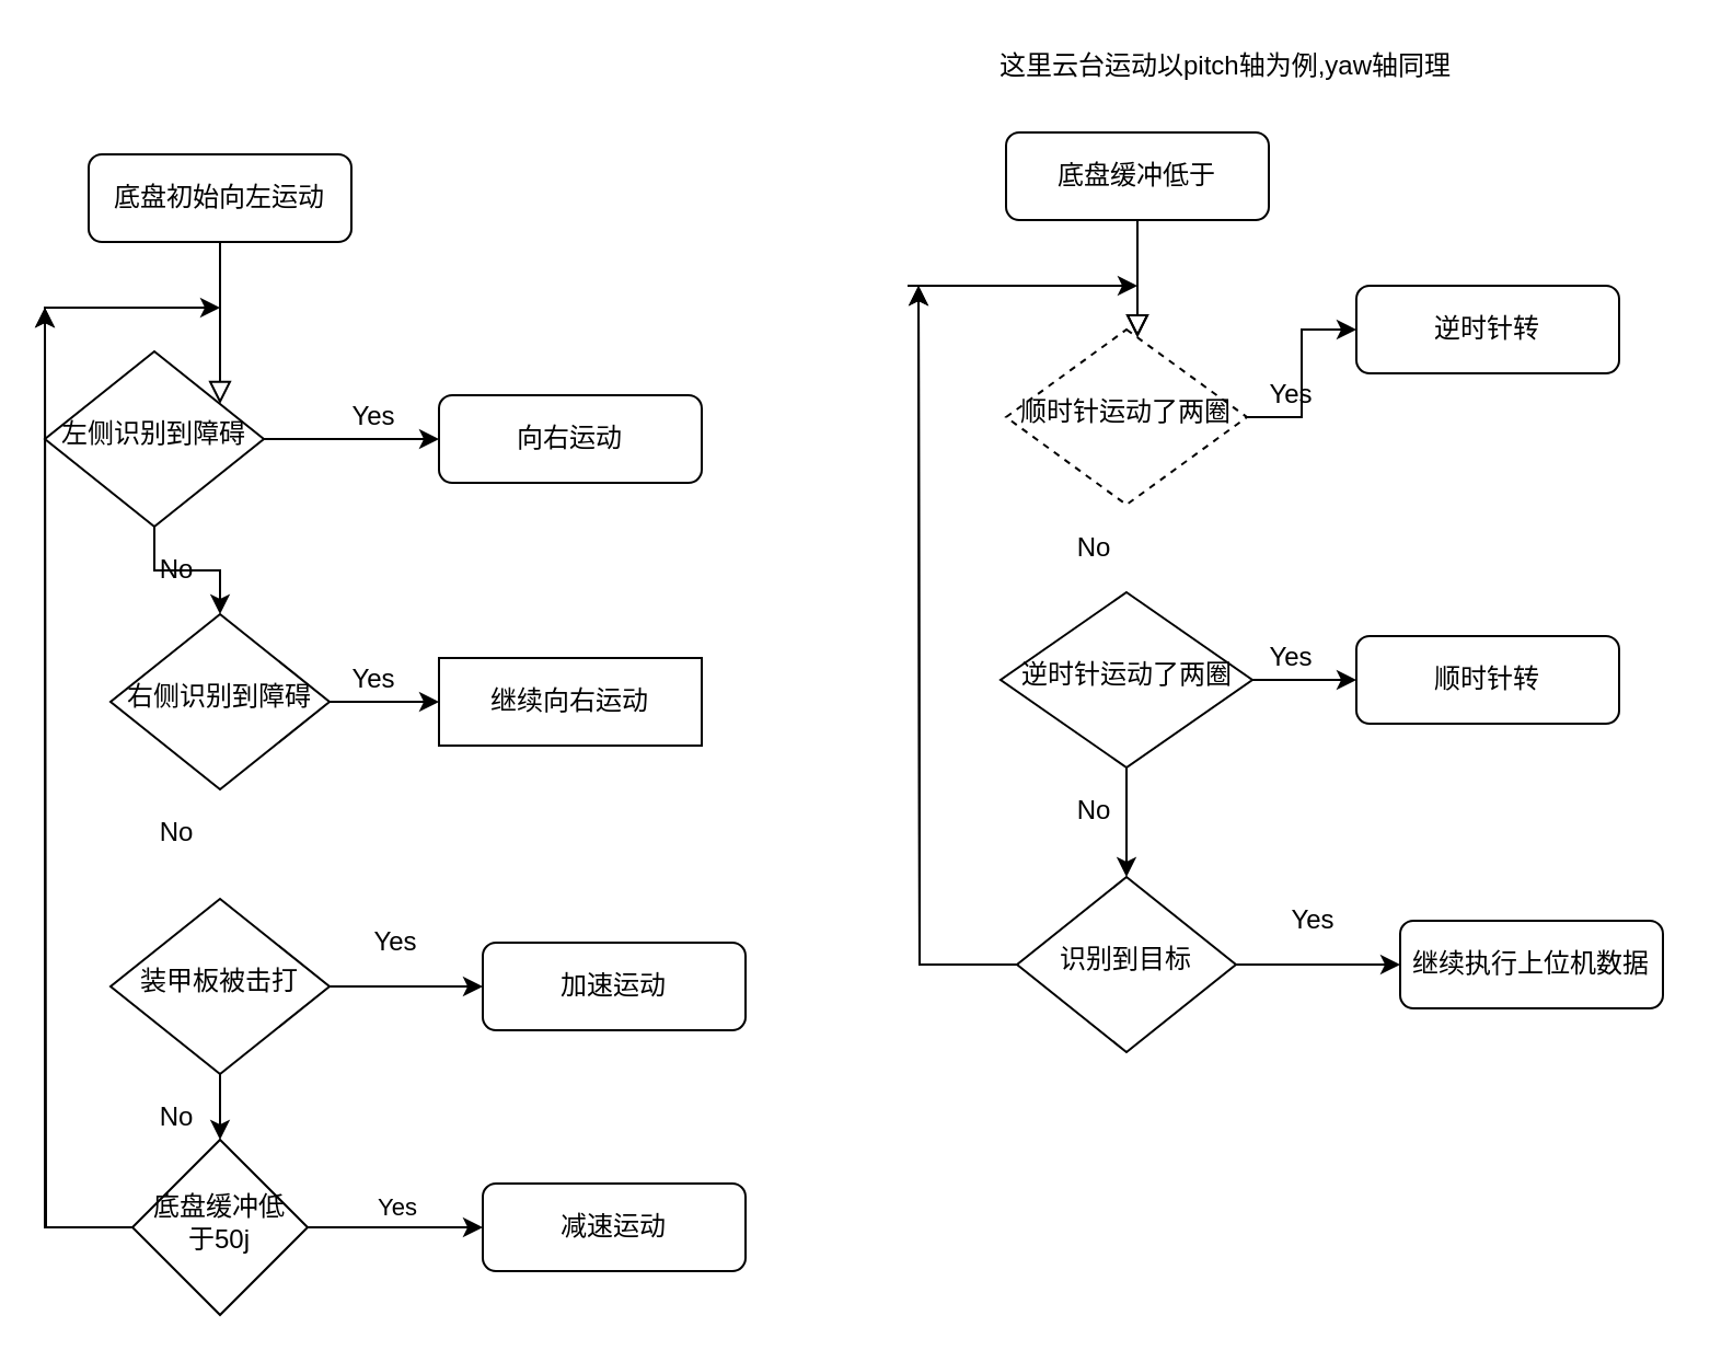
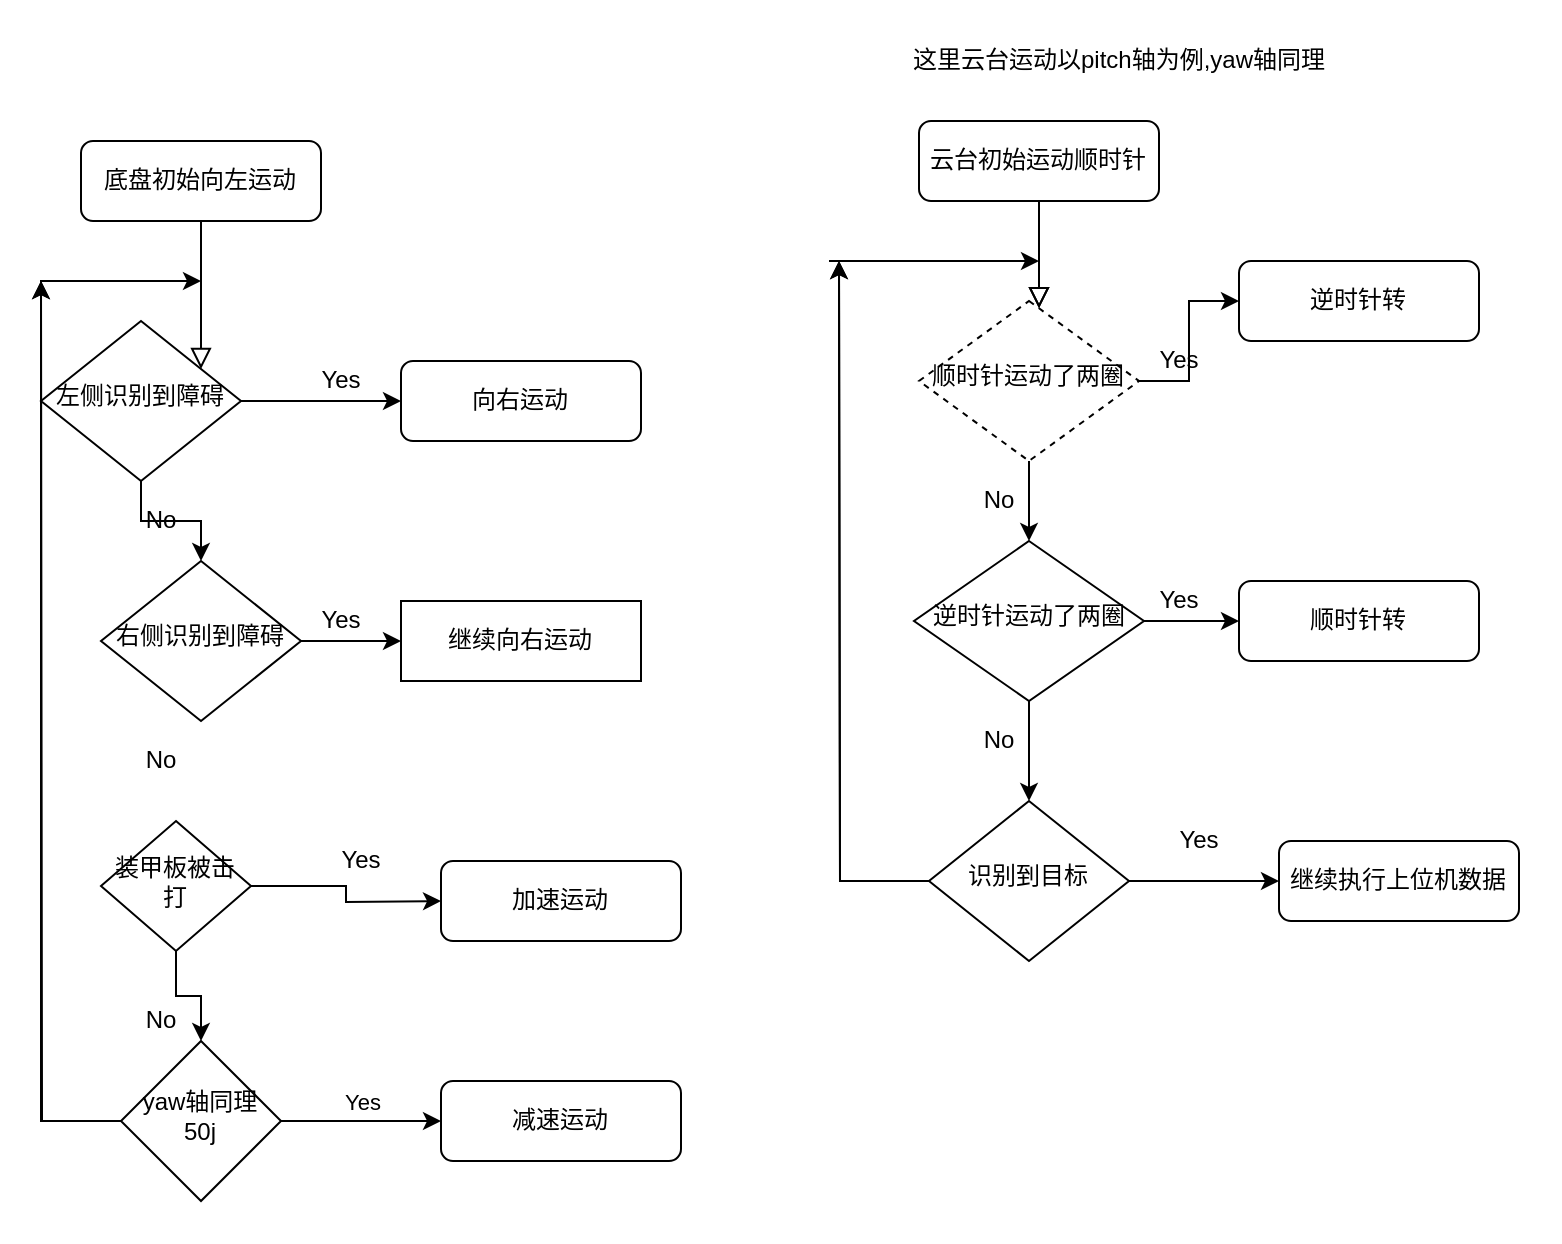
  <mxCell id="0" />
  <mxCell id="1" parent="0" />
  <mxCell id="2" value="" style="rounded=0;html=1;jettySize=auto;orthogonalLoop=1;fontSize=11;endArrow=block;endFill=0;endSize=8;strokeWidth=1;shadow=0;labelBackgroundColor=none;edgeStyle=orthogonalEdgeStyle;" parent="1" source="3" target="6" edge="1"><mxGeometry relative="1" as="geometry"><Array as="points"><mxPoint x="100" y="140" /><mxPoint x="100" y="140" /></Array></mxGeometry></mxCell>
  <mxCell id="3" value="底盘初始向左运动" style="rounded=1;whiteSpace=wrap;html=1;fontSize=12;glass=0;strokeWidth=1;shadow=0;" parent="1" vertex="1"><mxGeometry x="40" y="70" width="120" height="40" as="geometry" /></mxCell>
  <mxCell id="4" value="" style="edgeStyle=orthogonalEdgeStyle;rounded=0;orthogonalLoop=1;jettySize=auto;html=1;" edge="1" parent="1" source="6" target="7"><mxGeometry relative="1" as="geometry" /></mxCell>
  <mxCell id="5" value="" style="edgeStyle=orthogonalEdgeStyle;rounded=0;orthogonalLoop=1;jettySize=auto;html=1;" edge="1" parent="1" source="6" target="9"><mxGeometry relative="1" as="geometry" /></mxCell>
  <mxCell id="6" value="左侧识别到障碍" style="rhombus;whiteSpace=wrap;html=1;shadow=0;fontFamily=Helvetica;fontSize=12;align=center;strokeWidth=1;spacing=6;spacingTop=-4;" parent="1" vertex="1"><mxGeometry x="20" y="160" width="100" height="80" as="geometry" /></mxCell>
  <mxCell id="7" value="向右运动" style="rounded=1;whiteSpace=wrap;html=1;fontSize=12;glass=0;strokeWidth=1;shadow=0;" parent="1" vertex="1"><mxGeometry x="200" y="180" width="120" height="40" as="geometry" /></mxCell>
  <mxCell id="8" value="" style="edgeStyle=orthogonalEdgeStyle;rounded=0;orthogonalLoop=1;jettySize=auto;html=1;" edge="1" parent="1" source="9" target="10"><mxGeometry relative="1" as="geometry" /></mxCell>
  <mxCell id="9" value="右侧识别到障碍" style="rhombus;whiteSpace=wrap;html=1;shadow=0;fontFamily=Helvetica;fontSize=12;align=center;strokeWidth=1;spacing=6;spacingTop=-4;" parent="1" vertex="1"><mxGeometry x="50" y="280" width="100" height="80" as="geometry" /></mxCell>
  <mxCell id="10" value="继续向右运动" style="whiteSpace=wrap;html=1;fontSize=12;glass=0;strokeWidth=1;shadow=0;rounded=0;" parent="1" vertex="1"><mxGeometry x="200" y="300" width="120" height="40" as="geometry" /></mxCell>
  <mxCell id="11" value="" style="edgeStyle=orthogonalEdgeStyle;rounded=0;orthogonalLoop=1;jettySize=auto;html=1;" edge="1" parent="1" source="13" target="19"><mxGeometry relative="1" as="geometry" /></mxCell>
  <mxCell id="12" value="" style="edgeStyle=orthogonalEdgeStyle;rounded=0;orthogonalLoop=1;jettySize=auto;html=1;" edge="1" parent="1" source="13"><mxGeometry relative="1" as="geometry"><mxPoint x="220" y="450" as="targetPoint" /></mxGeometry></mxCell>
- <mxCell id="13" value="装甲板被击打" style="rhombus;whiteSpace=wrap;html=1;shadow=0;fontFamily=Helvetica;fontSize=12;align=center;strokeWidth=1;spacing=6;spacingTop=-4;" vertex="1" parent="1"><mxGeometry x="50" y="410" width="100" height="80" as="geometry" /></mxCell>
+ <mxCell id="13" value="装甲板被击打" style="rhombus;whiteSpace=wrap;html=1;shadow=0;fontFamily=Helvetica;fontSize=12;align=center;strokeWidth=1;spacing=6;spacingTop=-4;" vertex="1" parent="1"><mxGeometry x="50" y="410" width="75" height="65" as="geometry" /></mxCell>
  <mxCell id="14" value="Yes" style="text;html=1;align=center;verticalAlign=middle;resizable=0;points=[];autosize=1;strokeColor=none;" vertex="1" parent="1"><mxGeometry x="150" y="300" width="40" height="20" as="geometry" /></mxCell>
  <mxCell id="15" value="No" style="text;html=1;align=center;verticalAlign=middle;resizable=0;points=[];autosize=1;strokeColor=none;" vertex="1" parent="1"><mxGeometry x="65" y="370" width="30" height="20" as="geometry" /></mxCell>
  <mxCell id="16" value="" style="edgeStyle=orthogonalEdgeStyle;rounded=0;orthogonalLoop=1;jettySize=auto;html=1;" edge="1" parent="1" source="19" target="25"><mxGeometry relative="1" as="geometry" /></mxCell>
  <mxCell id="17" value="Yes" style="edgeLabel;html=1;align=center;verticalAlign=middle;resizable=0;points=[];" vertex="1" connectable="0" parent="16"><mxGeometry x="-0.216" y="-1" relative="1" as="geometry"><mxPoint x="9" y="-11" as="offset" /></mxGeometry></mxCell>
  <mxCell id="18" style="edgeStyle=orthogonalEdgeStyle;rounded=0;orthogonalLoop=1;jettySize=auto;html=1;" edge="1" parent="1" source="19"><mxGeometry relative="1" as="geometry"><mxPoint x="20" y="140" as="targetPoint" /></mxGeometry></mxCell>
- <mxCell id="19" value="底盘缓冲低于50j" style="rhombus;whiteSpace=wrap;html=1;shadow=0;strokeWidth=1;spacing=6;spacingTop=-4;" vertex="1" parent="1"><mxGeometry x="60" y="520" width="80" height="80" as="geometry" /></mxCell>
+ <mxCell id="19" value="yaw轴同理50j" style="rhombus;whiteSpace=wrap;html=1;shadow=0;strokeWidth=1;spacing=6;spacingTop=-4;" vertex="1" parent="1"><mxGeometry x="60" y="520" width="80" height="80" as="geometry" /></mxCell>
  <mxCell id="20" value="加速运动" style="rounded=1;whiteSpace=wrap;html=1;fontSize=12;glass=0;strokeWidth=1;shadow=0;" vertex="1" parent="1"><mxGeometry x="220" y="430" width="120" height="40" as="geometry" /></mxCell>
  <mxCell id="21" value="Yes" style="text;html=1;align=center;verticalAlign=middle;resizable=0;points=[];autosize=1;strokeColor=none;" vertex="1" parent="1"><mxGeometry x="160" y="420" width="40" height="20" as="geometry" /></mxCell>
  <mxCell id="22" value="No" style="text;html=1;align=center;verticalAlign=middle;resizable=0;points=[];autosize=1;strokeColor=none;" vertex="1" parent="1"><mxGeometry x="65" y="500" width="30" height="20" as="geometry" /></mxCell>
  <mxCell id="23" value="Yes" style="text;html=1;align=center;verticalAlign=middle;resizable=0;points=[];autosize=1;strokeColor=none;" vertex="1" parent="1"><mxGeometry x="150" y="180" width="40" height="20" as="geometry" /></mxCell>
  <mxCell id="24" value="No" style="text;html=1;align=center;verticalAlign=middle;resizable=0;points=[];autosize=1;strokeColor=none;" vertex="1" parent="1"><mxGeometry x="65" y="250" width="30" height="20" as="geometry" /></mxCell>
  <mxCell id="25" value="减速运动" style="rounded=1;whiteSpace=wrap;html=1;fontSize=12;glass=0;strokeWidth=1;shadow=0;" vertex="1" parent="1"><mxGeometry x="220" y="540" width="120" height="40" as="geometry" /></mxCell>
  <mxCell id="26" style="edgeStyle=orthogonalEdgeStyle;rounded=0;orthogonalLoop=1;jettySize=auto;html=1;" edge="1" parent="1" source="19"><mxGeometry relative="1" as="geometry"><mxPoint x="20" y="140" as="targetPoint" /><mxPoint x="60" y="560" as="sourcePoint" /><Array as="points"><mxPoint x="20" y="560" /></Array></mxGeometry></mxCell>
  <mxCell id="27" style="edgeStyle=orthogonalEdgeStyle;rounded=0;orthogonalLoop=1;jettySize=auto;html=1;" edge="1" parent="1" source="19"><mxGeometry relative="1" as="geometry"><mxPoint x="100" y="140" as="targetPoint" /><mxPoint x="60" y="560" as="sourcePoint" /><Array as="points"><mxPoint x="20" y="560" /></Array></mxGeometry></mxCell>
  <mxCell id="28" value="" style="rounded=0;html=1;jettySize=auto;orthogonalLoop=1;fontSize=11;endArrow=block;endFill=0;endSize=8;strokeWidth=1;shadow=0;labelBackgroundColor=none;edgeStyle=orthogonalEdgeStyle;" edge="1" parent="1" source="29" target="32"><mxGeometry relative="1" as="geometry"><Array as="points"><mxPoint x="519" y="130" /><mxPoint x="519" y="130" /></Array></mxGeometry></mxCell>
- <mxCell id="29" value="底盘缓冲低于" style="rounded=1;whiteSpace=wrap;html=1;fontSize=12;glass=0;strokeWidth=1;shadow=0;" vertex="1" parent="1"><mxGeometry x="459" y="60" width="120" height="40" as="geometry" /></mxCell>
+ <mxCell id="29" value="云台初始运动顺时针" style="rounded=1;whiteSpace=wrap;html=1;fontSize=12;glass=0;strokeWidth=1;shadow=0;" vertex="1" parent="1"><mxGeometry x="459" y="60" width="120" height="40" as="geometry" /></mxCell>
  <mxCell id="30" value="" style="edgeStyle=orthogonalEdgeStyle;rounded=0;orthogonalLoop=1;jettySize=auto;html=1;" edge="1" parent="1" source="32" target="33"><mxGeometry relative="1" as="geometry" /></mxCell>
+ <mxCell id="31" value="" style="edgeStyle=orthogonalEdgeStyle;rounded=0;orthogonalLoop=1;jettySize=auto;html=1;entryX=0.5;entryY=0;entryDx=0;entryDy=0;" edge="1" parent="1" source="32" target="36"><mxGeometry relative="1" as="geometry"><mxPoint x="519" y="270" as="targetPoint" /></mxGeometry></mxCell>
  <mxCell id="32" value="顺时针运动了两圈" style="rhombus;whiteSpace=wrap;html=1;shadow=0;fontFamily=Helvetica;fontSize=12;align=center;strokeWidth=1;spacing=6;spacingTop=-4;dashed=1;" vertex="1" parent="1"><mxGeometry x="459" y="150" width="110" height="80" as="geometry" /></mxCell>
  <mxCell id="33" value="逆时针转" style="rounded=1;whiteSpace=wrap;html=1;fontSize=12;glass=0;strokeWidth=1;shadow=0;" vertex="1" parent="1"><mxGeometry x="619" y="130" width="120" height="40" as="geometry" /></mxCell>
  <mxCell id="34" value="" style="edgeStyle=orthogonalEdgeStyle;rounded=0;orthogonalLoop=1;jettySize=auto;html=1;" edge="1" parent="1" source="36" target="37"><mxGeometry relative="1" as="geometry" /></mxCell>
  <mxCell id="35" value="" style="edgeStyle=orthogonalEdgeStyle;rounded=0;orthogonalLoop=1;jettySize=auto;html=1;" edge="1" parent="1" source="36" target="40"><mxGeometry relative="1" as="geometry" /></mxCell>
  <mxCell id="36" value="逆时针运动了两圈" style="rhombus;whiteSpace=wrap;html=1;shadow=0;fontFamily=Helvetica;fontSize=12;align=center;strokeWidth=1;spacing=6;spacingTop=-4;" vertex="1" parent="1"><mxGeometry x="456.5" y="270" width="115" height="80" as="geometry" /></mxCell>
  <mxCell id="37" value="顺时针转" style="rounded=1;whiteSpace=wrap;html=1;fontSize=12;glass=0;strokeWidth=1;shadow=0;" vertex="1" parent="1"><mxGeometry x="619" y="290" width="120" height="40" as="geometry" /></mxCell>
  <mxCell id="38" value="" style="edgeStyle=orthogonalEdgeStyle;rounded=0;orthogonalLoop=1;jettySize=auto;html=1;" edge="1" parent="1" source="40"><mxGeometry relative="1" as="geometry"><mxPoint x="639" y="440" as="targetPoint" /></mxGeometry></mxCell>
  <mxCell id="39" style="edgeStyle=orthogonalEdgeStyle;rounded=0;orthogonalLoop=1;jettySize=auto;html=1;" edge="1" parent="1" source="40"><mxGeometry relative="1" as="geometry"><mxPoint x="419" y="130" as="targetPoint" /></mxGeometry></mxCell>
  <mxCell id="40" value="识别到目标" style="rhombus;whiteSpace=wrap;html=1;shadow=0;fontFamily=Helvetica;fontSize=12;align=center;strokeWidth=1;spacing=6;spacingTop=-4;" vertex="1" parent="1"><mxGeometry x="464" y="400" width="100" height="80" as="geometry" /></mxCell>
  <mxCell id="41" value="Yes" style="text;html=1;align=center;verticalAlign=middle;resizable=0;points=[];autosize=1;strokeColor=none;" vertex="1" parent="1"><mxGeometry x="569" y="290" width="40" height="20" as="geometry" /></mxCell>
  <mxCell id="42" value="No" style="text;html=1;align=center;verticalAlign=middle;resizable=0;points=[];autosize=1;strokeColor=none;" vertex="1" parent="1"><mxGeometry x="484" y="360" width="30" height="20" as="geometry" /></mxCell>
  <mxCell id="43" value="继续执行上位机数据" style="rounded=1;whiteSpace=wrap;html=1;fontSize=12;glass=0;strokeWidth=1;shadow=0;" vertex="1" parent="1"><mxGeometry x="639" y="420" width="120" height="40" as="geometry" /></mxCell>
  <mxCell id="44" value="Yes" style="text;html=1;align=center;verticalAlign=middle;resizable=0;points=[];autosize=1;strokeColor=none;" vertex="1" parent="1"><mxGeometry x="579" y="410" width="40" height="20" as="geometry" /></mxCell>
  <mxCell id="45" value="Yes" style="text;html=1;align=center;verticalAlign=middle;resizable=0;points=[];autosize=1;strokeColor=none;" vertex="1" parent="1"><mxGeometry x="569" y="170" width="40" height="20" as="geometry" /></mxCell>
  <mxCell id="46" value="No" style="text;html=1;align=center;verticalAlign=middle;resizable=0;points=[];autosize=1;strokeColor=none;" vertex="1" parent="1"><mxGeometry x="484" y="240" width="30" height="20" as="geometry" /></mxCell>
  <mxCell id="47" value="这里云台运动以pitch轴为例,yaw轴同理" style="text;html=1;align=center;verticalAlign=middle;resizable=0;points=[];autosize=1;strokeColor=none;" vertex="1" parent="1"><mxGeometry x="449" y="20" width="220" height="20" as="geometry" /></mxCell>
  <mxCell id="48" style="edgeStyle=orthogonalEdgeStyle;rounded=0;orthogonalLoop=1;jettySize=auto;html=1;" edge="1" parent="1" source="40"><mxGeometry relative="1" as="geometry"><mxPoint x="419" y="130" as="targetPoint" /><mxPoint x="464" y="440" as="sourcePoint" /></mxGeometry></mxCell>
  <mxCell id="49" value="" style="rounded=0;html=1;jettySize=auto;orthogonalLoop=1;fontSize=11;endArrow=block;endFill=0;endSize=8;strokeWidth=1;shadow=0;labelBackgroundColor=none;edgeStyle=orthogonalEdgeStyle;" edge="1" parent="1" source="29" target="32"><mxGeometry relative="1" as="geometry"><Array as="points"><mxPoint x="519" y="130" /><mxPoint x="519" y="130" /></Array><mxPoint x="518.966" y="100" as="sourcePoint" /><mxPoint x="518.966" y="153.611" as="targetPoint" /></mxGeometry></mxCell>
  <mxCell id="50" value="" style="endArrow=classic;html=1;" edge="1" parent="1"><mxGeometry width="50" height="50" relative="1" as="geometry"><mxPoint x="414" y="130" as="sourcePoint" /><mxPoint x="519" y="130" as="targetPoint" /></mxGeometry></mxCell>
